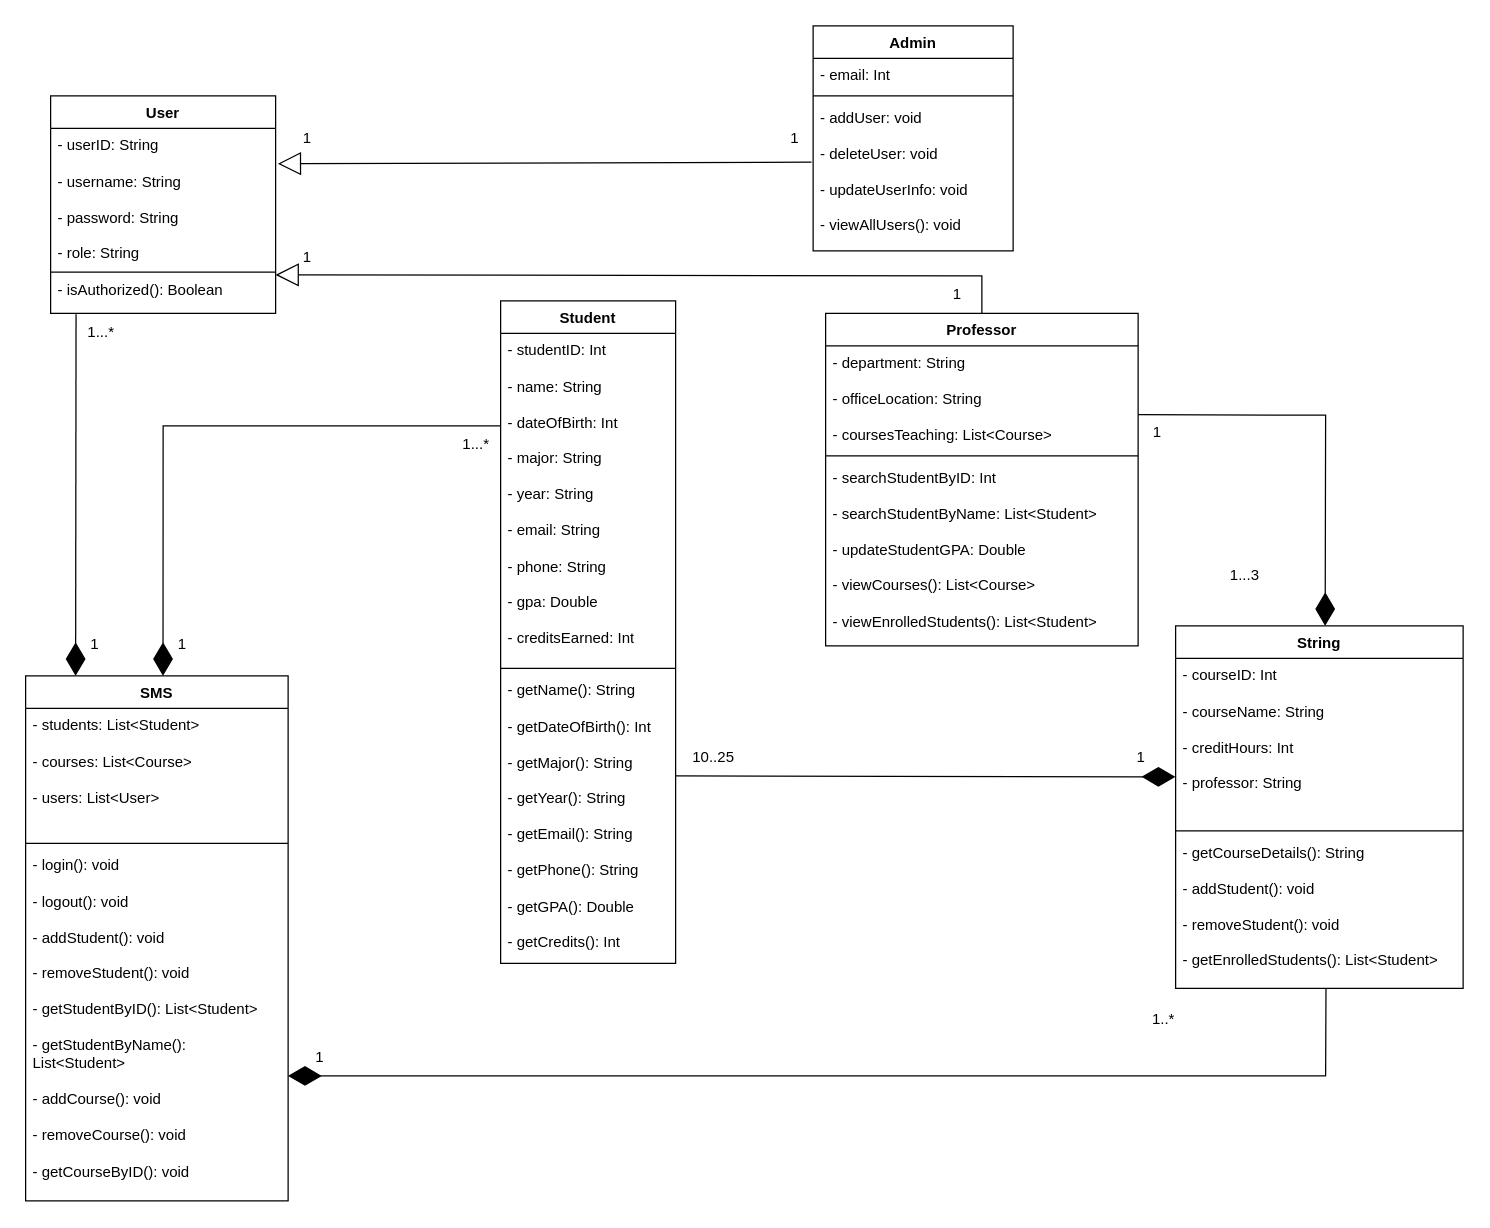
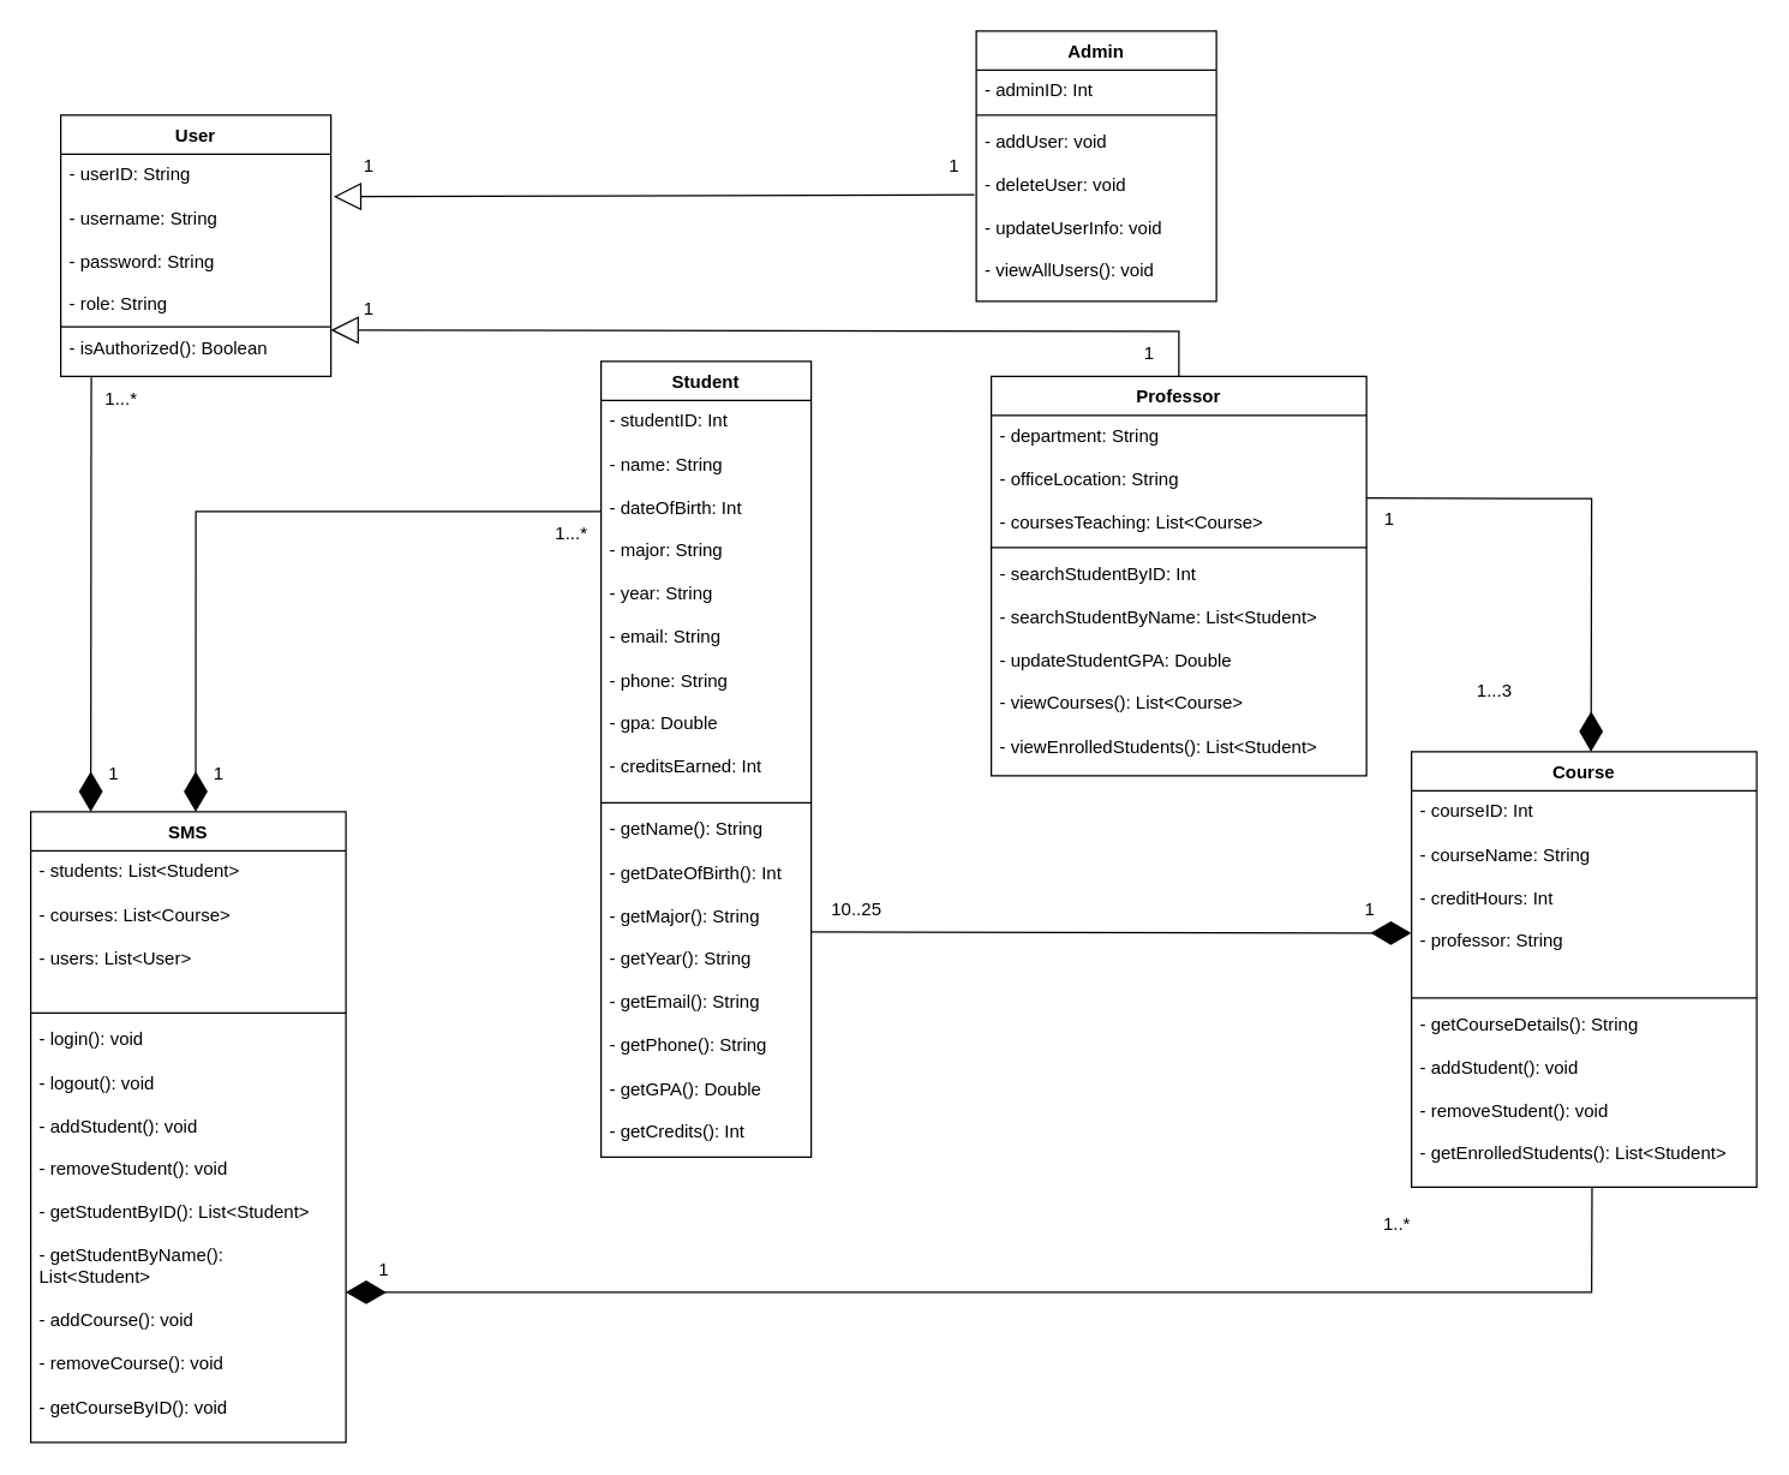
  <mxCell id="0" />
  <mxCell id="1" parent="0" />
  <mxCell id="2" value="User" style="swimlane;fontStyle=1;align=center;verticalAlign=top;childLayout=stackLayout;horizontal=1;startSize=26;horizontalStack=0;resizeParent=1;resizeParentMax=0;resizeLast=0;collapsible=1;marginBottom=0;whiteSpace=wrap;html=1;" parent="1" vertex="1"><mxGeometry x="40" y="76" width="180" height="174" as="geometry" /></mxCell>
  <mxCell id="3" value="- userID: String&lt;div&gt;&lt;br&gt;&lt;div&gt;- username: String&lt;/div&gt;&lt;div&gt;&lt;br&gt;&lt;/div&gt;&lt;div&gt;- password: String&lt;/div&gt;&lt;div&gt;&lt;br&gt;&lt;/div&gt;&lt;div&gt;- role: String&lt;/div&gt;&lt;/div&gt;" style="text;strokeColor=none;fillColor=none;align=left;verticalAlign=top;spacingLeft=4;spacingRight=4;overflow=hidden;rotatable=0;points=[[0,0.5],[1,0.5]];portConstraint=eastwest;whiteSpace=wrap;html=1;" parent="2" vertex="1"><mxGeometry y="26" width="180" height="114" as="geometry" /></mxCell>
  <mxCell id="4" value="" style="line;strokeWidth=1;fillColor=none;align=left;verticalAlign=middle;spacingTop=-1;spacingLeft=3;spacingRight=3;rotatable=0;labelPosition=right;points=[];portConstraint=eastwest;strokeColor=inherit;" parent="2" vertex="1"><mxGeometry y="140" width="180" height="2" as="geometry" /></mxCell>
  <mxCell id="5" value="&lt;div&gt;&lt;span style=&quot;background-color: initial;&quot;&gt;- isAuthorized(): Boolean&lt;/span&gt;&lt;br&gt;&lt;/div&gt;" style="text;strokeColor=none;fillColor=none;align=left;verticalAlign=top;spacingLeft=4;spacingRight=4;overflow=hidden;rotatable=0;points=[[0,0.5],[1,0.5]];portConstraint=eastwest;whiteSpace=wrap;html=1;" parent="2" vertex="1"><mxGeometry y="142" width="180" height="32" as="geometry" /></mxCell>
  <mxCell id="6" value="Student" style="swimlane;fontStyle=1;align=center;verticalAlign=top;childLayout=stackLayout;horizontal=1;startSize=26;horizontalStack=0;resizeParent=1;resizeParentMax=0;resizeLast=0;collapsible=1;marginBottom=0;whiteSpace=wrap;html=1;" parent="1" vertex="1"><mxGeometry x="400" y="240" width="140" height="530" as="geometry" /></mxCell>
  <mxCell id="7" value="- studentID: Int&lt;div&gt;&lt;br&gt;&lt;div&gt;- name: String&lt;/div&gt;&lt;div&gt;&lt;br&gt;&lt;/div&gt;&lt;div&gt;- dateOfBirth: Int&lt;/div&gt;&lt;div&gt;&lt;br&gt;&lt;/div&gt;&lt;div&gt;- major: String&lt;/div&gt;&lt;div&gt;&lt;br&gt;&lt;/div&gt;&lt;div&gt;- year: String&lt;/div&gt;&lt;div&gt;&lt;br&gt;&lt;/div&gt;&lt;div&gt;- email: String&lt;/div&gt;&lt;div&gt;&lt;br&gt;&lt;/div&gt;&lt;div&gt;- phone: String&lt;/div&gt;&lt;div&gt;&lt;br&gt;&lt;/div&gt;&lt;div&gt;- gpa: Double&lt;/div&gt;&lt;div&gt;&lt;br&gt;&lt;/div&gt;&lt;div&gt;- creditsEarned: Int&lt;/div&gt;&lt;/div&gt;" style="text;strokeColor=none;fillColor=none;align=left;verticalAlign=top;spacingLeft=4;spacingRight=4;overflow=hidden;rotatable=0;points=[[0,0.5],[1,0.5]];portConstraint=eastwest;whiteSpace=wrap;html=1;" parent="6" vertex="1"><mxGeometry y="26" width="140" height="264" as="geometry" /></mxCell>
  <mxCell id="8" value="" style="line;strokeWidth=1;fillColor=none;align=left;verticalAlign=middle;spacingTop=-1;spacingLeft=3;spacingRight=3;rotatable=0;labelPosition=right;points=[];portConstraint=eastwest;strokeColor=inherit;" parent="6" vertex="1"><mxGeometry y="290" width="140" height="8" as="geometry" /></mxCell>
  <mxCell id="9" value="- getName(): String&lt;div&gt;&lt;br&gt;&lt;/div&gt;&lt;div&gt;- getDateOfBirth(): Int&lt;/div&gt;&lt;div&gt;&lt;br&gt;&lt;/div&gt;&lt;div&gt;- getMajor(): String&lt;/div&gt;&lt;div&gt;&lt;br&gt;&lt;/div&gt;&lt;div&gt;- getYear(): String&lt;/div&gt;&lt;div&gt;&lt;br&gt;&lt;/div&gt;&lt;div&gt;- getEmail(): String&lt;/div&gt;&lt;div&gt;&lt;br&gt;&lt;/div&gt;&lt;div&gt;- getPhone(): String&lt;/div&gt;&lt;div&gt;&lt;br&gt;&lt;/div&gt;&lt;div&gt;- getGPA(): Double&lt;/div&gt;&lt;div&gt;&lt;br&gt;&lt;/div&gt;&lt;div&gt;- getCredits(): Int&lt;/div&gt;" style="text;strokeColor=none;fillColor=none;align=left;verticalAlign=top;spacingLeft=4;spacingRight=4;overflow=hidden;rotatable=0;points=[[0,0.5],[1,0.5]];portConstraint=eastwest;whiteSpace=wrap;html=1;" parent="6" vertex="1"><mxGeometry y="298" width="140" height="232" as="geometry" /></mxCell>
  <mxCell id="10" value="Admin" style="swimlane;fontStyle=1;align=center;verticalAlign=top;childLayout=stackLayout;horizontal=1;startSize=26;horizontalStack=0;resizeParent=1;resizeParentMax=0;resizeLast=0;collapsible=1;marginBottom=0;whiteSpace=wrap;html=1;" parent="1" vertex="1"><mxGeometry x="650" y="20" width="160" height="180" as="geometry" /></mxCell>
- <mxCell id="11" value="- email: Int" style="text;strokeColor=none;fillColor=none;align=left;verticalAlign=top;spacingLeft=4;spacingRight=4;overflow=hidden;rotatable=0;points=[[0,0.5],[1,0.5]];portConstraint=eastwest;whiteSpace=wrap;html=1;" parent="10" vertex="1"><mxGeometry y="26" width="160" height="26" as="geometry" /></mxCell>
+ <mxCell id="11" value="- adminID: Int" style="text;strokeColor=none;fillColor=none;align=left;verticalAlign=top;spacingLeft=4;spacingRight=4;overflow=hidden;rotatable=0;points=[[0,0.5],[1,0.5]];portConstraint=eastwest;whiteSpace=wrap;html=1;" parent="10" vertex="1"><mxGeometry y="26" width="160" height="26" as="geometry" /></mxCell>
  <mxCell id="12" value="" style="line;strokeWidth=1;fillColor=none;align=left;verticalAlign=middle;spacingTop=-1;spacingLeft=3;spacingRight=3;rotatable=0;labelPosition=right;points=[];portConstraint=eastwest;strokeColor=inherit;" parent="10" vertex="1"><mxGeometry y="52" width="160" height="8" as="geometry" /></mxCell>
  <mxCell id="13" value="&lt;div&gt;- addUser: void&lt;/div&gt;&lt;div&gt;&lt;br&gt;&lt;/div&gt;&lt;div&gt;- deleteUser: void&lt;/div&gt;&lt;div&gt;&lt;br&gt;&lt;/div&gt;&lt;div&gt;- updateUserInfo: void&lt;/div&gt;&lt;div&gt;&lt;br&gt;&lt;/div&gt;&lt;div&gt;- viewAllUsers(): void&lt;/div&gt;" style="text;strokeColor=none;fillColor=none;align=left;verticalAlign=top;spacingLeft=4;spacingRight=4;overflow=hidden;rotatable=0;points=[[0,0.5],[1,0.5]];portConstraint=eastwest;whiteSpace=wrap;html=1;" parent="10" vertex="1"><mxGeometry y="60" width="160" height="120" as="geometry" /></mxCell>
  <mxCell id="14" value="Professor" style="swimlane;fontStyle=1;align=center;verticalAlign=top;childLayout=stackLayout;horizontal=1;startSize=26;horizontalStack=0;resizeParent=1;resizeParentMax=0;resizeLast=0;collapsible=1;marginBottom=0;whiteSpace=wrap;html=1;" parent="1" vertex="1"><mxGeometry x="660" y="250" width="250" height="266" as="geometry" /></mxCell>
  <mxCell id="15" value="- department: String&lt;div&gt;&lt;br&gt;&lt;/div&gt;&lt;div&gt;- officeLocation: String&lt;/div&gt;&lt;div&gt;&lt;br&gt;&lt;/div&gt;&lt;div&gt;- coursesTeaching: List&amp;lt;Course&amp;gt;&lt;br&gt;&lt;div&gt;&lt;br&gt;&lt;/div&gt;&lt;/div&gt;" style="text;strokeColor=none;fillColor=none;align=left;verticalAlign=top;spacingLeft=4;spacingRight=4;overflow=hidden;rotatable=0;points=[[0,0.5],[1,0.5]];portConstraint=eastwest;whiteSpace=wrap;html=1;" parent="14" vertex="1"><mxGeometry y="26" width="250" height="84" as="geometry" /></mxCell>
  <mxCell id="16" value="" style="line;strokeWidth=1;fillColor=none;align=left;verticalAlign=middle;spacingTop=-1;spacingLeft=3;spacingRight=3;rotatable=0;labelPosition=right;points=[];portConstraint=eastwest;strokeColor=inherit;" parent="14" vertex="1"><mxGeometry y="110" width="250" height="8" as="geometry" /></mxCell>
  <mxCell id="17" value="&lt;div&gt;- searchStudentByID: Int&lt;/div&gt;&lt;div&gt;&lt;br&gt;&lt;/div&gt;&lt;div&gt;- searchStudentByName: List&amp;lt;Student&amp;gt;&lt;/div&gt;&lt;div&gt;&lt;br&gt;&lt;/div&gt;&lt;div&gt;- updateStudentGPA: Double&lt;/div&gt;&lt;div&gt;&lt;br&gt;&lt;/div&gt;&lt;div&gt;- viewCourses(): List&amp;lt;Course&amp;gt;&lt;/div&gt;&lt;div&gt;&lt;br&gt;&lt;/div&gt;&lt;div&gt;- viewEnrolledStudents(): List&amp;lt;Student&amp;gt;&lt;/div&gt;" style="text;strokeColor=none;fillColor=none;align=left;verticalAlign=top;spacingLeft=4;spacingRight=4;overflow=hidden;rotatable=0;points=[[0,0.5],[1,0.5]];portConstraint=eastwest;whiteSpace=wrap;html=1;" parent="14" vertex="1"><mxGeometry y="118" width="250" height="148" as="geometry" /></mxCell>
- <mxCell id="18" value="String" style="swimlane;fontStyle=1;align=center;verticalAlign=top;childLayout=stackLayout;horizontal=1;startSize=26;horizontalStack=0;resizeParent=1;resizeParentMax=0;resizeLast=0;collapsible=1;marginBottom=0;whiteSpace=wrap;html=1;" parent="1" vertex="1"><mxGeometry x="940" y="500" width="230" height="290" as="geometry" /></mxCell>
+ <mxCell id="18" value="Course" style="swimlane;fontStyle=1;align=center;verticalAlign=top;childLayout=stackLayout;horizontal=1;startSize=26;horizontalStack=0;resizeParent=1;resizeParentMax=0;resizeLast=0;collapsible=1;marginBottom=0;whiteSpace=wrap;html=1;" parent="1" vertex="1"><mxGeometry x="940" y="500" width="230" height="290" as="geometry" /></mxCell>
  <mxCell id="19" value="- courseID: Int&lt;div&gt;&lt;br&gt;&lt;div&gt;- courseName: String&lt;/div&gt;&lt;div&gt;&lt;br&gt;&lt;/div&gt;&lt;div&gt;- creditHours: Int&lt;/div&gt;&lt;div&gt;&lt;br&gt;&lt;/div&gt;&lt;div&gt;- professor: String&lt;/div&gt;&lt;/div&gt;" style="text;strokeColor=none;fillColor=none;align=left;verticalAlign=top;spacingLeft=4;spacingRight=4;overflow=hidden;rotatable=0;points=[[0,0.5],[1,0.5]];portConstraint=eastwest;whiteSpace=wrap;html=1;" parent="18" vertex="1"><mxGeometry y="26" width="230" height="134" as="geometry" /></mxCell>
  <mxCell id="20" value="" style="line;strokeWidth=1;fillColor=none;align=left;verticalAlign=middle;spacingTop=-1;spacingLeft=3;spacingRight=3;rotatable=0;labelPosition=right;points=[];portConstraint=eastwest;strokeColor=inherit;" parent="18" vertex="1"><mxGeometry y="160" width="230" height="8" as="geometry" /></mxCell>
  <mxCell id="21" value="- getCourseDetails(): String&lt;div&gt;&lt;br&gt;&lt;div&gt;- addStudent(): void&lt;/div&gt;&lt;div&gt;&lt;br&gt;&lt;/div&gt;&lt;div&gt;- removeStudent(): void&lt;/div&gt;&lt;/div&gt;&lt;div&gt;&lt;br&gt;&lt;/div&gt;&lt;div&gt;- getEnrolledStudents(): List&amp;lt;Student&amp;gt;&lt;/div&gt;" style="text;strokeColor=none;fillColor=none;align=left;verticalAlign=top;spacingLeft=4;spacingRight=4;overflow=hidden;rotatable=0;points=[[0,0.5],[1,0.5]];portConstraint=eastwest;whiteSpace=wrap;html=1;" parent="18" vertex="1"><mxGeometry y="168" width="230" height="122" as="geometry" /></mxCell>
  <mxCell id="22" value="SMS" style="swimlane;fontStyle=1;align=center;verticalAlign=top;childLayout=stackLayout;horizontal=1;startSize=26;horizontalStack=0;resizeParent=1;resizeParentMax=0;resizeLast=0;collapsible=1;marginBottom=0;whiteSpace=wrap;html=1;" parent="1" vertex="1"><mxGeometry x="20" y="540" width="210" height="420" as="geometry" /></mxCell>
  <mxCell id="23" value="- students: List&amp;lt;Student&amp;gt;&amp;nbsp;&lt;div&gt;&lt;br&gt;&lt;div&gt;- courses: List&amp;lt;Course&amp;gt;&lt;br&gt;&lt;/div&gt;&lt;div&gt;&lt;br&gt;&lt;/div&gt;&lt;div&gt;- users: List&amp;lt;User&amp;gt;&lt;/div&gt;&lt;div&gt;&lt;br&gt;&lt;/div&gt;&lt;div&gt;&lt;br&gt;&lt;/div&gt;&lt;/div&gt;" style="text;strokeColor=none;fillColor=none;align=left;verticalAlign=top;spacingLeft=4;spacingRight=4;overflow=hidden;rotatable=0;points=[[0,0.5],[1,0.5]];portConstraint=eastwest;whiteSpace=wrap;html=1;" parent="22" vertex="1"><mxGeometry y="26" width="210" height="104" as="geometry" /></mxCell>
  <mxCell id="24" value="" style="line;strokeWidth=1;fillColor=none;align=left;verticalAlign=middle;spacingTop=-1;spacingLeft=3;spacingRight=3;rotatable=0;labelPosition=right;points=[];portConstraint=eastwest;strokeColor=inherit;" parent="22" vertex="1"><mxGeometry y="130" width="210" height="8" as="geometry" /></mxCell>
  <mxCell id="25" value="&lt;div&gt;- login(): void&lt;/div&gt;&lt;div&gt;&lt;br&gt;&lt;/div&gt;&lt;div&gt;- logout(): void&lt;/div&gt;&lt;div&gt;&lt;br&gt;&lt;/div&gt;- addStudent(): void&lt;div&gt;&lt;br&gt;&lt;div&gt;- removeStudent(): void&lt;/div&gt;&lt;div&gt;&lt;br&gt;&lt;/div&gt;&lt;div&gt;- getStudentByID(): List&amp;lt;Student&amp;gt;&lt;/div&gt;&lt;/div&gt;&lt;div&gt;&lt;br&gt;&lt;/div&gt;&lt;div&gt;- getStudentByName(): List&amp;lt;Student&amp;gt;&lt;/div&gt;&lt;div&gt;&lt;br&gt;&lt;/div&gt;&lt;div&gt;- addCourse(): void&lt;/div&gt;&lt;div&gt;&lt;br&gt;&lt;/div&gt;&lt;div&gt;- removeCourse(): void&lt;/div&gt;&lt;div&gt;&lt;br&gt;&lt;/div&gt;&lt;div&gt;- getCourseByID(): void&lt;/div&gt;" style="text;strokeColor=none;fillColor=none;align=left;verticalAlign=top;spacingLeft=4;spacingRight=4;overflow=hidden;rotatable=0;points=[[0,0.5],[1,0.5]];portConstraint=eastwest;whiteSpace=wrap;html=1;" parent="22" vertex="1"><mxGeometry y="138" width="210" height="282" as="geometry" /></mxCell>
  <mxCell id="26" value="" style="endArrow=block;endSize=16;endFill=0;html=1;rounded=0;exitX=1.006;exitY=0.322;exitDx=0;exitDy=0;exitPerimeter=0;entryX=1;entryY=0.038;entryDx=0;entryDy=0;entryPerimeter=0;" parent="1" target="5" edge="1"><mxGeometry width="160" relative="1" as="geometry"><mxPoint x="785" y="250" as="sourcePoint" /><mxPoint x="220" y="193.45" as="targetPoint" /><Array as="points"><mxPoint x="785" y="220" /></Array></mxGeometry></mxCell>
  <mxCell id="27" value="1" style="text;html=1;align=center;verticalAlign=middle;resizable=0;points=[];autosize=1;strokeColor=none;fillColor=none;" parent="1" vertex="1"><mxGeometry x="230" y="95" width="30" height="30" as="geometry" /></mxCell>
  <mxCell id="28" value="1" style="text;html=1;align=center;verticalAlign=middle;resizable=0;points=[];autosize=1;strokeColor=none;fillColor=none;" parent="1" vertex="1"><mxGeometry x="620" y="95" width="30" height="30" as="geometry" /></mxCell>
  <mxCell id="29" value="1" style="text;html=1;align=center;verticalAlign=middle;resizable=0;points=[];autosize=1;strokeColor=none;fillColor=none;" parent="1" vertex="1"><mxGeometry x="230" y="190" width="30" height="30" as="geometry" /></mxCell>
  <mxCell id="30" value="1" style="text;html=1;align=center;verticalAlign=middle;resizable=0;points=[];autosize=1;strokeColor=none;fillColor=none;" parent="1" vertex="1"><mxGeometry x="750" y="220" width="30" height="30" as="geometry" /></mxCell>
  <mxCell id="31" value="1" style="text;html=1;align=center;verticalAlign=middle;resizable=0;points=[];autosize=1;strokeColor=none;fillColor=none;" parent="1" vertex="1"><mxGeometry x="910" y="330" width="30" height="30" as="geometry" /></mxCell>
  <mxCell id="32" value="1...3" style="text;html=1;align=center;verticalAlign=middle;resizable=0;points=[];autosize=1;strokeColor=none;fillColor=none;" parent="1" vertex="1"><mxGeometry x="970" y="445" width="50" height="30" as="geometry" /></mxCell>
  <mxCell id="33" value="1" style="text;html=1;align=center;verticalAlign=middle;resizable=0;points=[];autosize=1;strokeColor=none;fillColor=none;" parent="1" vertex="1"><mxGeometry x="897" y="590" width="30" height="30" as="geometry" /></mxCell>
  <mxCell id="34" value="1...*" style="text;html=1;align=center;verticalAlign=middle;resizable=0;points=[];autosize=1;strokeColor=none;fillColor=none;" parent="1" vertex="1"><mxGeometry x="360" y="340" width="40" height="30" as="geometry" /></mxCell>
  <mxCell id="35" value="1..*" style="text;html=1;align=center;verticalAlign=middle;resizable=0;points=[];autosize=1;strokeColor=none;fillColor=none;" parent="1" vertex="1"><mxGeometry x="910" y="800" width="40" height="30" as="geometry" /></mxCell>
  <mxCell id="36" value="1...*" style="text;html=1;align=center;verticalAlign=middle;resizable=0;points=[];autosize=1;strokeColor=none;fillColor=none;" parent="1" vertex="1"><mxGeometry x="60" y="250" width="40" height="30" as="geometry" /></mxCell>
  <mxCell id="37" value="" style="endArrow=block;endSize=16;endFill=0;html=1;rounded=0;exitX=-0.008;exitY=0.409;exitDx=0;exitDy=0;exitPerimeter=0;entryX=1.01;entryY=0.248;entryDx=0;entryDy=0;entryPerimeter=0;" parent="1" source="13" target="3" edge="1"><mxGeometry width="160" relative="1" as="geometry"><mxPoint x="351.26" y="70" as="sourcePoint" /><mxPoint x="300" y="170.974" as="targetPoint" /></mxGeometry></mxCell>
  <mxCell id="38" value="" style="endArrow=diamondThin;endFill=1;endSize=24;html=1;rounded=0;entryX=1.007;entryY=0.915;entryDx=0;entryDy=0;entryPerimeter=0;exitX=0.523;exitY=0.999;exitDx=0;exitDy=0;exitPerimeter=0;" parent="1" source="21" edge="1"><mxGeometry width="160" relative="1" as="geometry"><mxPoint x="1060" y="860" as="sourcePoint" /><mxPoint x="230" y="860" as="targetPoint" /><Array as="points"><mxPoint x="1060" y="860" /></Array></mxGeometry></mxCell>
  <mxCell id="39" value="" style="endArrow=diamondThin;endFill=1;endSize=24;html=1;rounded=0;entryX=0.571;entryY=0;entryDx=0;entryDy=0;entryPerimeter=0;exitX=0;exitY=0.28;exitDx=0;exitDy=0;exitPerimeter=0;" parent="1" source="7" edge="1"><mxGeometry width="160" relative="1" as="geometry"><mxPoint x="130" y="380" as="sourcePoint" /><mxPoint x="129.92" y="540" as="targetPoint" /><Array as="points"><mxPoint x="130" y="340" /></Array></mxGeometry></mxCell>
  <mxCell id="40" value="" style="endArrow=diamondThin;endFill=1;endSize=24;html=1;rounded=0;entryX=0.25;entryY=0;entryDx=0;entryDy=0;exitX=0.113;exitY=1.02;exitDx=0;exitDy=0;exitPerimeter=0;" parent="1" source="5" edge="1"><mxGeometry width="160" relative="1" as="geometry"><mxPoint x="97.5" y="350" as="sourcePoint" /><mxPoint x="60" y="540" as="targetPoint" /></mxGeometry></mxCell>
  <mxCell id="41" value="1" style="text;html=1;align=center;verticalAlign=middle;resizable=0;points=[];autosize=1;strokeColor=none;fillColor=none;" parent="1" vertex="1"><mxGeometry x="60" y="500" width="30" height="30" as="geometry" /></mxCell>
  <mxCell id="42" value="1" style="text;html=1;align=center;verticalAlign=middle;resizable=0;points=[];autosize=1;strokeColor=none;fillColor=none;" parent="1" vertex="1"><mxGeometry x="130" y="500" width="30" height="30" as="geometry" /></mxCell>
  <mxCell id="43" value="1" style="text;html=1;align=center;verticalAlign=middle;resizable=0;points=[];autosize=1;strokeColor=none;fillColor=none;" parent="1" vertex="1"><mxGeometry x="240" y="830" width="30" height="30" as="geometry" /></mxCell>
  <mxCell id="44" value="" style="endArrow=diamondThin;endFill=1;endSize=24;html=1;rounded=0;entryX=0;entryY=0.5;entryDx=0;entryDy=0;exitX=1.002;exitY=0.207;exitDx=0;exitDy=0;exitPerimeter=0;" parent="1" edge="1"><mxGeometry width="160" relative="1" as="geometry"><mxPoint x="540" y="620.004" as="sourcePoint" /><mxPoint x="939.72" y="620.77" as="targetPoint" /></mxGeometry></mxCell>
  <mxCell id="45" value="10..25" style="text;html=1;align=center;verticalAlign=middle;resizable=0;points=[];autosize=1;strokeColor=none;fillColor=none;" parent="1" vertex="1"><mxGeometry x="540" y="590" width="60" height="30" as="geometry" /></mxCell>
  <mxCell id="46" value="" style="endArrow=diamondThin;endFill=1;endSize=24;html=1;rounded=0;entryX=0.681;entryY=-0.005;entryDx=0;entryDy=0;entryPerimeter=0;" edge="1" parent="1"><mxGeometry width="160" relative="1" as="geometry"><mxPoint x="910" y="331" as="sourcePoint" /><mxPoint x="1059.63" y="500" as="targetPoint" /><Array as="points"><mxPoint x="1060" y="331.45" /></Array></mxGeometry></mxCell>
